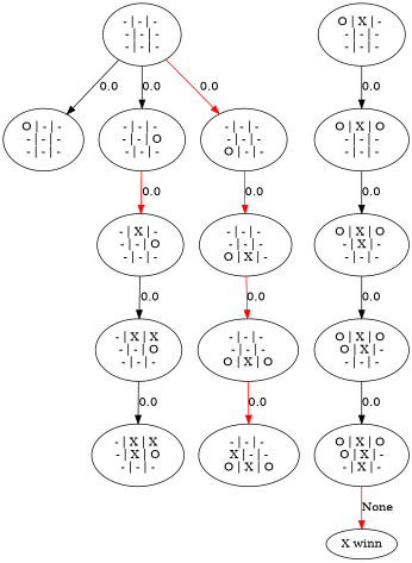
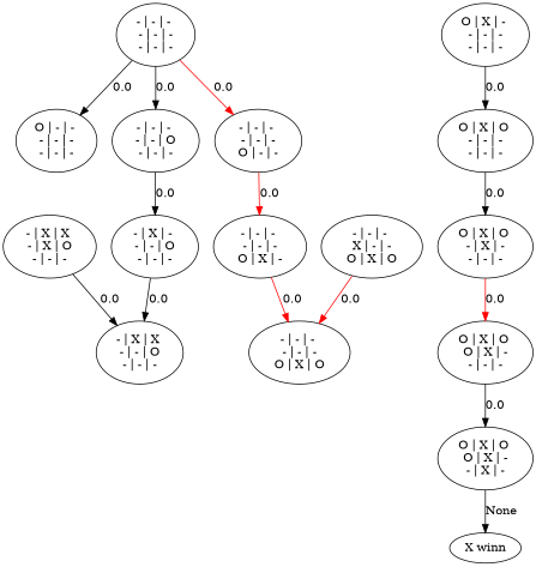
  digraph {
    edge [color=black]
    "- | - | - \n - | - | - \n - | - | - "
    "O | - | - \n - | - | - \n - | - | - "
    "- | - | - \n - | - | O \n - | - | - "
    "- | - | - \n - | - | - \n O | - | - "
    "- | X | - \n - | - | O \n - | - | - "
    "- | - | - \n - | - | - \n O | X | - "
    "O | X | - \n - | - | - \n - | - | - "
    "O | X | O \n - | - | - \n - | - | - "
    "O | X | O \n - | X | - \n - | - | - "
    "O | X | O \n O | X | - \n - | - | - "
    "O | X | O \n O | X | - \n - | X | - "
    "X winn"
    "- | X | X \n - | - | O \n - | - | - "
    "- | X | X \n - | X | O \n - | - | - "
    "- | - | - \n - | - | - \n O | X | O "
    "- | - | - \n X | - | - \n O | X | O "
    "- | - | - \n - | - | - \n - | - | - " -> "O | - | - \n - | - | - \n - | - | - " [label=0.0]
    "- | - | - \n - | - | - \n - | - | - " -> "- | - | - \n - | - | O \n - | - | - " [label=0.0]
    "- | - | - \n - | - | - \n - | - | - " -> "- | - | - \n - | - | - \n O | - | - " [color=red label=0.0]
-   "- | - | - \n - | - | O \n - | - | - " -> "- | X | - \n - | - | O \n - | - | - " [color=red label=0.0]
+   "- | - | - \n - | - | O \n - | - | - " -> "- | X | - \n - | - | O \n - | - | - " [label=0.0]
    "- | - | - \n - | - | - \n O | - | - " -> "- | - | - \n - | - | - \n O | X | - " [color=red label=0.0]
    "- | X | - \n - | - | O \n - | - | - " -> "- | X | X \n - | - | O \n - | - | - " [label=0.0]
    "- | - | - \n - | - | - \n O | X | - " -> "- | - | - \n - | - | - \n O | X | O " [color=red label=0.0]
    "O | X | - \n - | - | - \n - | - | - " -> "O | X | O \n - | - | - \n - | - | - " [label=0.0]
    "O | X | O \n - | - | - \n - | - | - " -> "O | X | O \n - | X | - \n - | - | - " [label=0.0]
-   "O | X | O \n - | X | - \n - | - | - " -> "O | X | O \n O | X | - \n - | - | - " [label=0.0]
+   "O | X | O \n - | X | - \n - | - | - " -> "O | X | O \n O | X | - \n - | - | - " [color=red label=0.0]
    "O | X | O \n O | X | - \n - | - | - " -> "O | X | O \n O | X | - \n - | X | - " [label=0.0]
-   "O | X | O \n O | X | - \n - | X | - " -> "X winn" [color=red label=None]
-   "- | X | X \n - | - | O \n - | - | - " -> "- | X | X \n - | X | O \n - | - | - " [label=0.0]
-   "- | - | - \n - | - | - \n O | X | O " -> "- | - | - \n X | - | - \n O | X | O " [color=red label=0.0]
+   "O | X | O \n O | X | - \n - | X | - " -> "X winn" [label=None]
+   "- | X | X \n - | X | O \n - | - | - " -> "- | X | X \n - | - | O \n - | - | - " [label=0.0]
+   "- | - | - \n X | - | - \n O | X | O " -> "- | - | - \n - | - | - \n O | X | O " [color=red label=0.0]
  }
